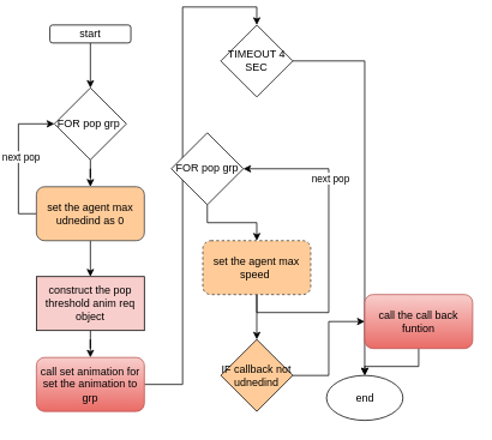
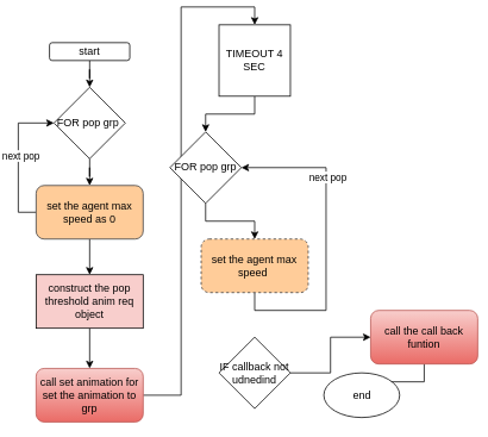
  <mxCell id="0" />
  <mxCell id="1" parent="0" />
  <mxCell id="2" value="" style="edgeStyle=orthogonalEdgeStyle;rounded=0;orthogonalLoop=1;jettySize=auto;html=1;" edge="1" parent="1" source="3" target="5"><mxGeometry relative="1" as="geometry" /></mxCell>
- <mxCell id="3" value="start" style="rounded=1;whiteSpace=wrap;html=1;" vertex="1" parent="1"><mxGeometry x="55" y="20" width="90" height="20" as="geometry" /></mxCell>
+ <mxCell id="3" value="start" style="rounded=1;whiteSpace=wrap;html=1;" vertex="1" parent="1"><mxGeometry x="55" y="40" width="90" height="20" as="geometry" /></mxCell>
  <mxCell id="4" value="" style="edgeStyle=orthogonalEdgeStyle;rounded=0;orthogonalLoop=1;jettySize=auto;html=1;" edge="1" parent="1" source="5" target="9"><mxGeometry relative="1" as="geometry" /></mxCell>
  <mxCell id="5" value="&lt;span&gt;FOR pop grp&amp;nbsp;&lt;/span&gt;&lt;span style=&quot;color: rgba(0 , 0 , 0 , 0) ; font-family: monospace ; font-size: 0px&quot;&gt;%3CmxGraphModel%3E%3Croot%3E%3CmxCell%20id%3D%220%22%2F%3E%3CmxCell%20id%3D%221%22%20parent%3D%220%22%2F%3E%3CmxCell%20id%3D%222%22%20value%3D%22set%20the%20agent%20max%20speed%22%20style%3D%22rounded%3D1%3BwhiteSpace%3Dwrap%3Bhtml%3D1%3BfillColor%3D%23ffcc99%3BstrokeColor%3D%2336393d%3B%22%20vertex%3D%221%22%20parent%3D%221%22%3E%3CmxGeometry%20x%3D%22240%22%20y%3D%22220%22%20width%3D%22120%22%20height%3D%2260%22%20as%3D%22geometry%22%2F%3E%3C%2FmxCell%3E%3C%2Froot%3E%3C%2FmxGraphModel%3E&lt;/span&gt;" style="rhombus;whiteSpace=wrap;html=1;" vertex="1" parent="1"><mxGeometry x="60" y="90" width="80" height="80" as="geometry" /></mxCell>
  <mxCell id="6" style="edgeStyle=orthogonalEdgeStyle;rounded=0;orthogonalLoop=1;jettySize=auto;html=1;entryX=0;entryY=0.5;entryDx=0;entryDy=0;" edge="1" parent="1" source="9" target="5"><mxGeometry relative="1" as="geometry"><Array as="points"><mxPoint x="20" y="230" /><mxPoint x="20" y="130" /></Array></mxGeometry></mxCell>
  <mxCell id="7" value="next pop" style="edgeLabel;html=1;align=center;verticalAlign=middle;resizable=0;points=[];" vertex="1" connectable="0" parent="6"><mxGeometry x="0.055" y="-2" relative="1" as="geometry"><mxPoint as="offset" /></mxGeometry></mxCell>
  <mxCell id="8" value="" style="edgeStyle=orthogonalEdgeStyle;rounded=0;orthogonalLoop=1;jettySize=auto;html=1;" edge="1" parent="1" source="9" target="11"><mxGeometry relative="1" as="geometry" /></mxCell>
- <mxCell id="9" value="set the agent max udnedind as 0" style="rounded=1;whiteSpace=wrap;html=1;fillColor=#ffcc99;strokeColor=#36393d;" vertex="1" parent="1"><mxGeometry x="40" y="200" width="120" height="60" as="geometry" /></mxCell>
+ <mxCell id="9" value="set the agent max speed as 0" style="rounded=1;whiteSpace=wrap;html=1;fillColor=#ffcc99;strokeColor=#36393d;" vertex="1" parent="1"><mxGeometry x="40" y="200" width="120" height="60" as="geometry" /></mxCell>
  <mxCell id="10" value="" style="edgeStyle=orthogonalEdgeStyle;rounded=0;orthogonalLoop=1;jettySize=auto;html=1;" edge="1" parent="1" source="11" target="13"><mxGeometry relative="1" as="geometry" /></mxCell>
  <mxCell id="11" value="construct the pop threshold anim req object" style="rounded=0;whiteSpace=wrap;html=1;fillColor=#f8cecc;" vertex="1" parent="1"><mxGeometry x="40" y="300" width="120" height="60" as="geometry" /></mxCell>
  <mxCell id="12" style="edgeStyle=orthogonalEdgeStyle;rounded=0;orthogonalLoop=1;jettySize=auto;html=1;entryX=0.5;entryY=0;entryDx=0;entryDy=0;" edge="1" parent="1" source="13" target="15"><mxGeometry relative="1" as="geometry" /></mxCell>
- <mxCell id="13" value="call set animation for set the animation to grp" style="rounded=1;whiteSpace=wrap;html=1;fillColor=#f8cecc;gradientColor=#ea6b66;strokeColor=#b85450;" vertex="1" parent="1"><mxGeometry x="40" y="390" width="120" height="60" as="geometry" /></mxCell>
- <mxCell id="14" value="" style="edgeStyle=orthogonalEdgeStyle;rounded=0;orthogonalLoop=1;jettySize=auto;html=1;" edge="1" parent="1" source="15" target="26"><mxGeometry relative="1" as="geometry" /></mxCell>
- <mxCell id="15" value="TIMEOUT 4 SEC" style="rhombus;whiteSpace=wrap;html=1;" vertex="1" parent="1"><mxGeometry x="245" y="20" width="80" height="80" as="geometry" /></mxCell>
+ <mxCell id="13" value="call set animation for set the animation to grp" style="rounded=1;whiteSpace=wrap;html=1;fillColor=#f8cecc;gradientColor=#ea6b66;strokeColor=#b85450;" vertex="1" parent="1"><mxGeometry x="40" y="405" width="120" height="60" as="geometry" /></mxCell>
+ <mxCell id="14" value="" style="edgeStyle=orthogonalEdgeStyle;rounded=0;orthogonalLoop=1;jettySize=auto;html=1;" edge="1" parent="1" source="15" target="17"><mxGeometry relative="1" as="geometry" /></mxCell>
+ <mxCell id="15" value="TIMEOUT 4 SEC" style="whiteSpace=wrap;html=1;rounded=0;" vertex="1" parent="1"><mxGeometry x="245" y="20" width="80" height="80" as="geometry" /></mxCell>
  <mxCell id="16" value="" style="edgeStyle=orthogonalEdgeStyle;rounded=0;orthogonalLoop=1;jettySize=auto;html=1;" edge="1" parent="1" source="17" target="21"><mxGeometry relative="1" as="geometry" /></mxCell>
  <mxCell id="17" value="FOR pop grp" style="rhombus;whiteSpace=wrap;html=1;" vertex="1" parent="1"><mxGeometry x="190" y="140" width="80" height="80" as="geometry" /></mxCell>
  <mxCell id="18" style="edgeStyle=orthogonalEdgeStyle;rounded=0;orthogonalLoop=1;jettySize=auto;html=1;entryX=1;entryY=0.5;entryDx=0;entryDy=0;" edge="1" parent="1" source="21" target="17"><mxGeometry relative="1" as="geometry"><Array as="points"><mxPoint x="285" y="340" /><mxPoint x="365" y="340" /><mxPoint x="365" y="180" /></Array></mxGeometry></mxCell>
  <mxCell id="19" value="next pop" style="edgeLabel;html=1;align=center;verticalAlign=middle;resizable=0;points=[];" vertex="1" connectable="0" parent="18"><mxGeometry x="0.409" y="-1" relative="1" as="geometry"><mxPoint as="offset" /></mxGeometry></mxCell>
- <mxCell id="20" value="" style="edgeStyle=orthogonalEdgeStyle;rounded=0;orthogonalLoop=1;jettySize=auto;html=1;" edge="1" parent="1" source="21" target="23"><mxGeometry relative="1" as="geometry" /></mxCell>
  <mxCell id="21" value="set the agent max speed&amp;nbsp;" style="rounded=1;whiteSpace=wrap;html=1;fillColor=#ffcc99;strokeColor=#36393d;dashed=1;" vertex="1" parent="1"><mxGeometry x="225" y="260" width="120" height="60" as="geometry" /></mxCell>
  <mxCell id="22" value="" style="edgeStyle=orthogonalEdgeStyle;rounded=0;orthogonalLoop=1;jettySize=auto;html=1;" edge="1" parent="1" source="23" target="25"><mxGeometry relative="1" as="geometry" /></mxCell>
- <mxCell id="23" value="IF callback not udnedind" style="rhombus;whiteSpace=wrap;html=1;fillColor=#ffcc99;" vertex="1" parent="1"><mxGeometry x="245" y="370" width="80" height="80" as="geometry" /></mxCell>
+ <mxCell id="23" value="IF callback not udnedind" style="rhombus;whiteSpace=wrap;html=1;" vertex="1" parent="1"><mxGeometry x="245" y="370" width="80" height="80" as="geometry" /></mxCell>
  <mxCell id="24" value="" style="edgeStyle=orthogonalEdgeStyle;rounded=0;orthogonalLoop=1;jettySize=auto;html=1;" edge="1" parent="1" source="25" target="26"><mxGeometry relative="1" as="geometry" /></mxCell>
- <mxCell id="25" value="call the call back funtion" style="rounded=1;whiteSpace=wrap;html=1;fillColor=#f8cecc;gradientColor=#ea6b66;strokeColor=#b85450;" vertex="1" parent="1"><mxGeometry x="405" y="320" width="120" height="60" as="geometry" /></mxCell>
+ <mxCell id="25" value="call the call back funtion" style="rounded=1;whiteSpace=wrap;html=1;fillColor=#f8cecc;gradientColor=#ea6b66;strokeColor=#b85450;" vertex="1" parent="1"><mxGeometry x="415" y="340" width="120" height="60" as="geometry" /></mxCell>
  <mxCell id="26" value="end" style="ellipse;whiteSpace=wrap;html=1;" vertex="1" parent="1"><mxGeometry x="362.5" y="410" width="85" height="50" as="geometry" /></mxCell>
